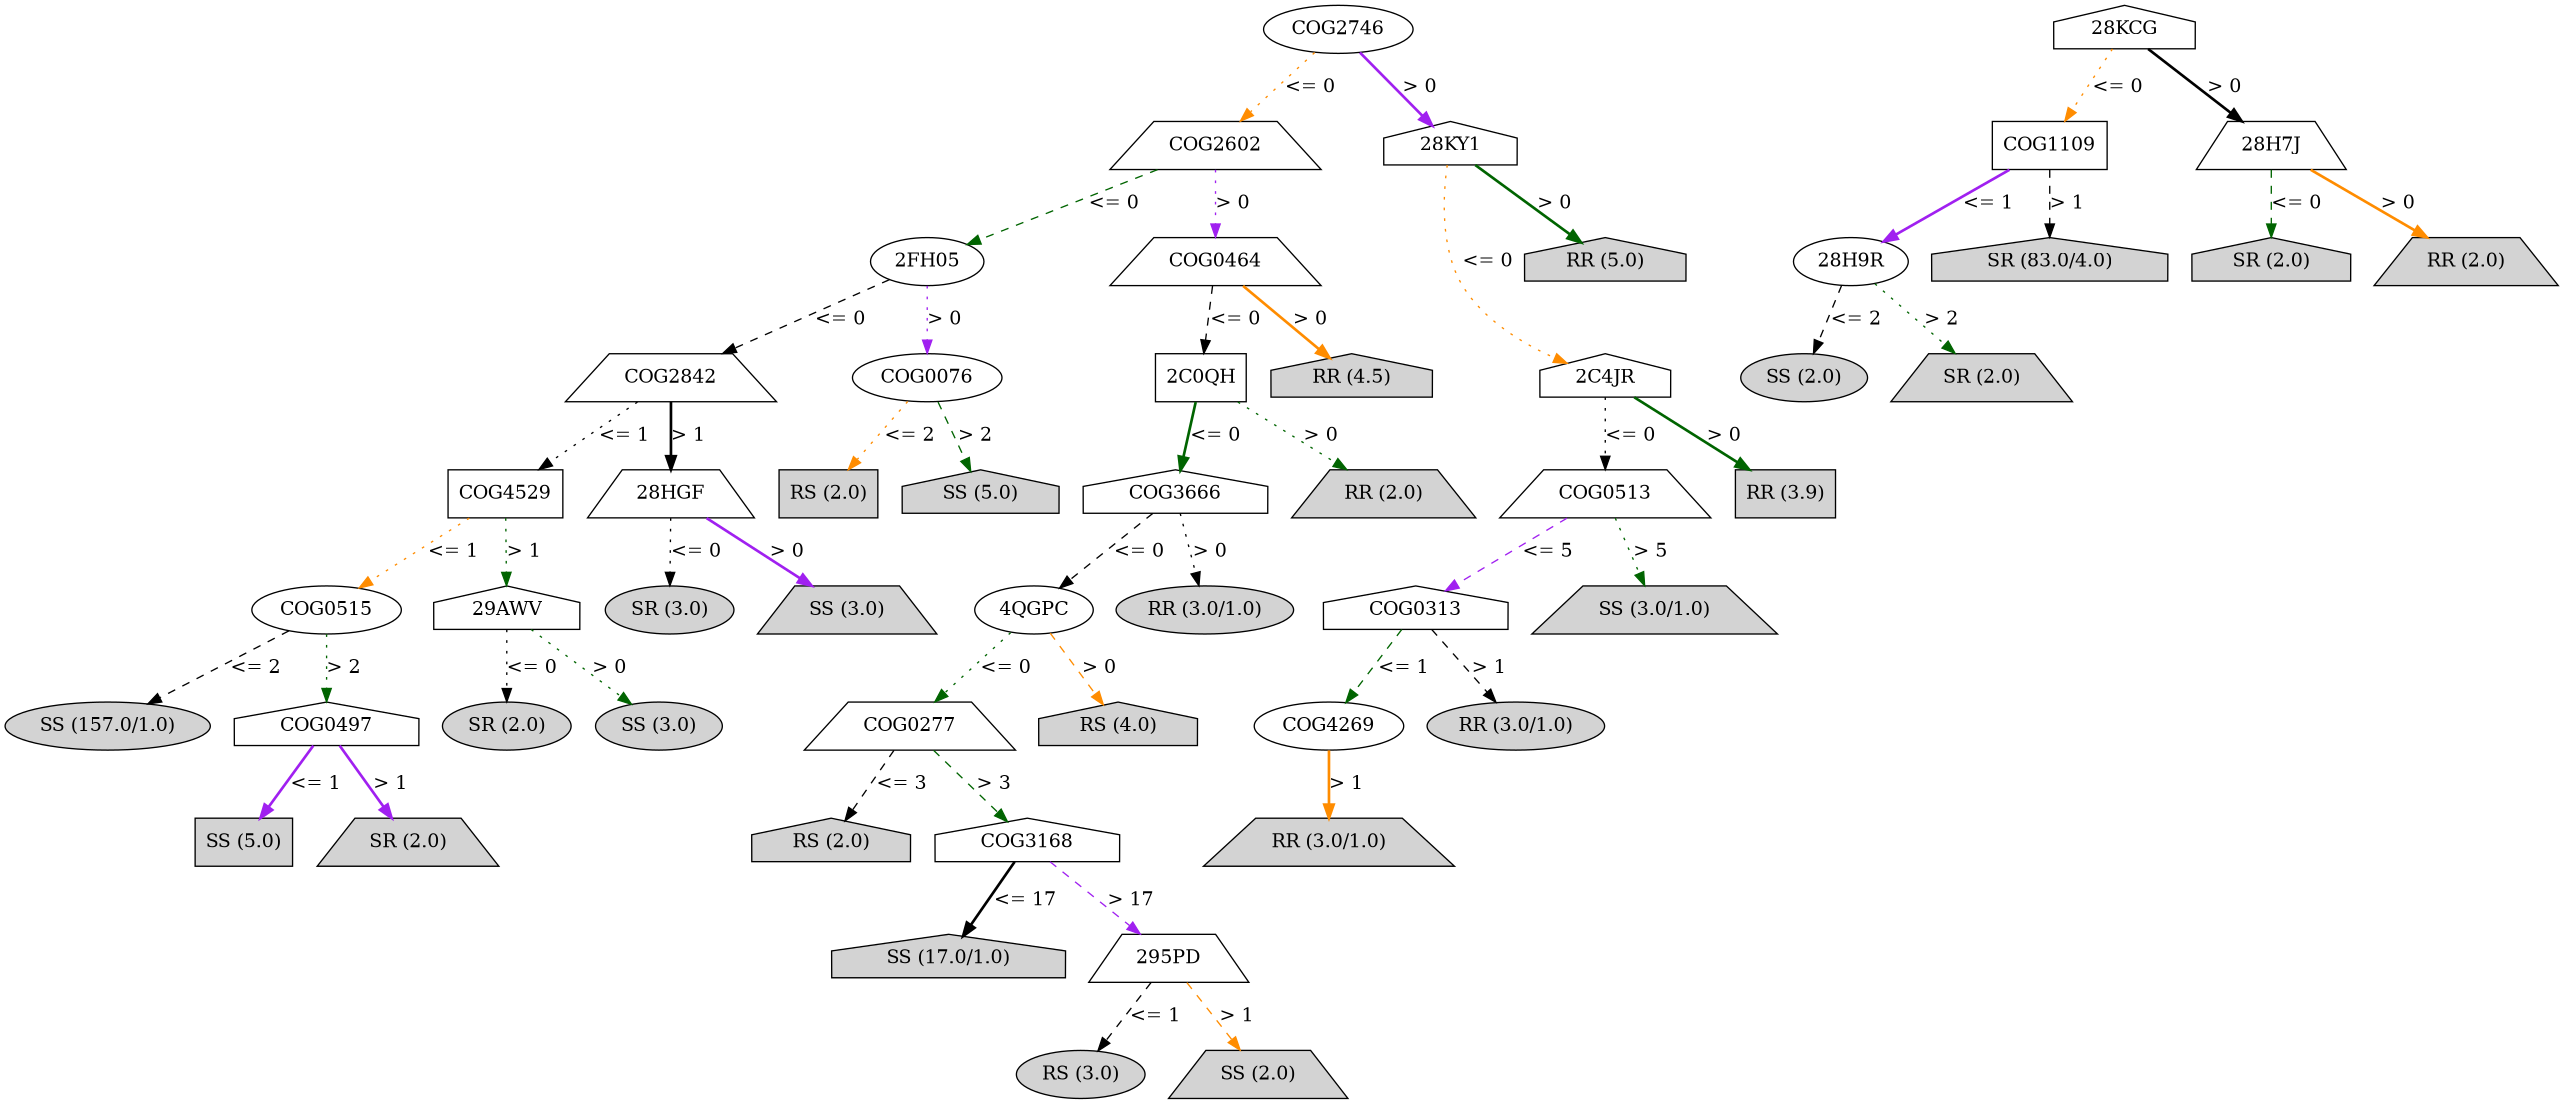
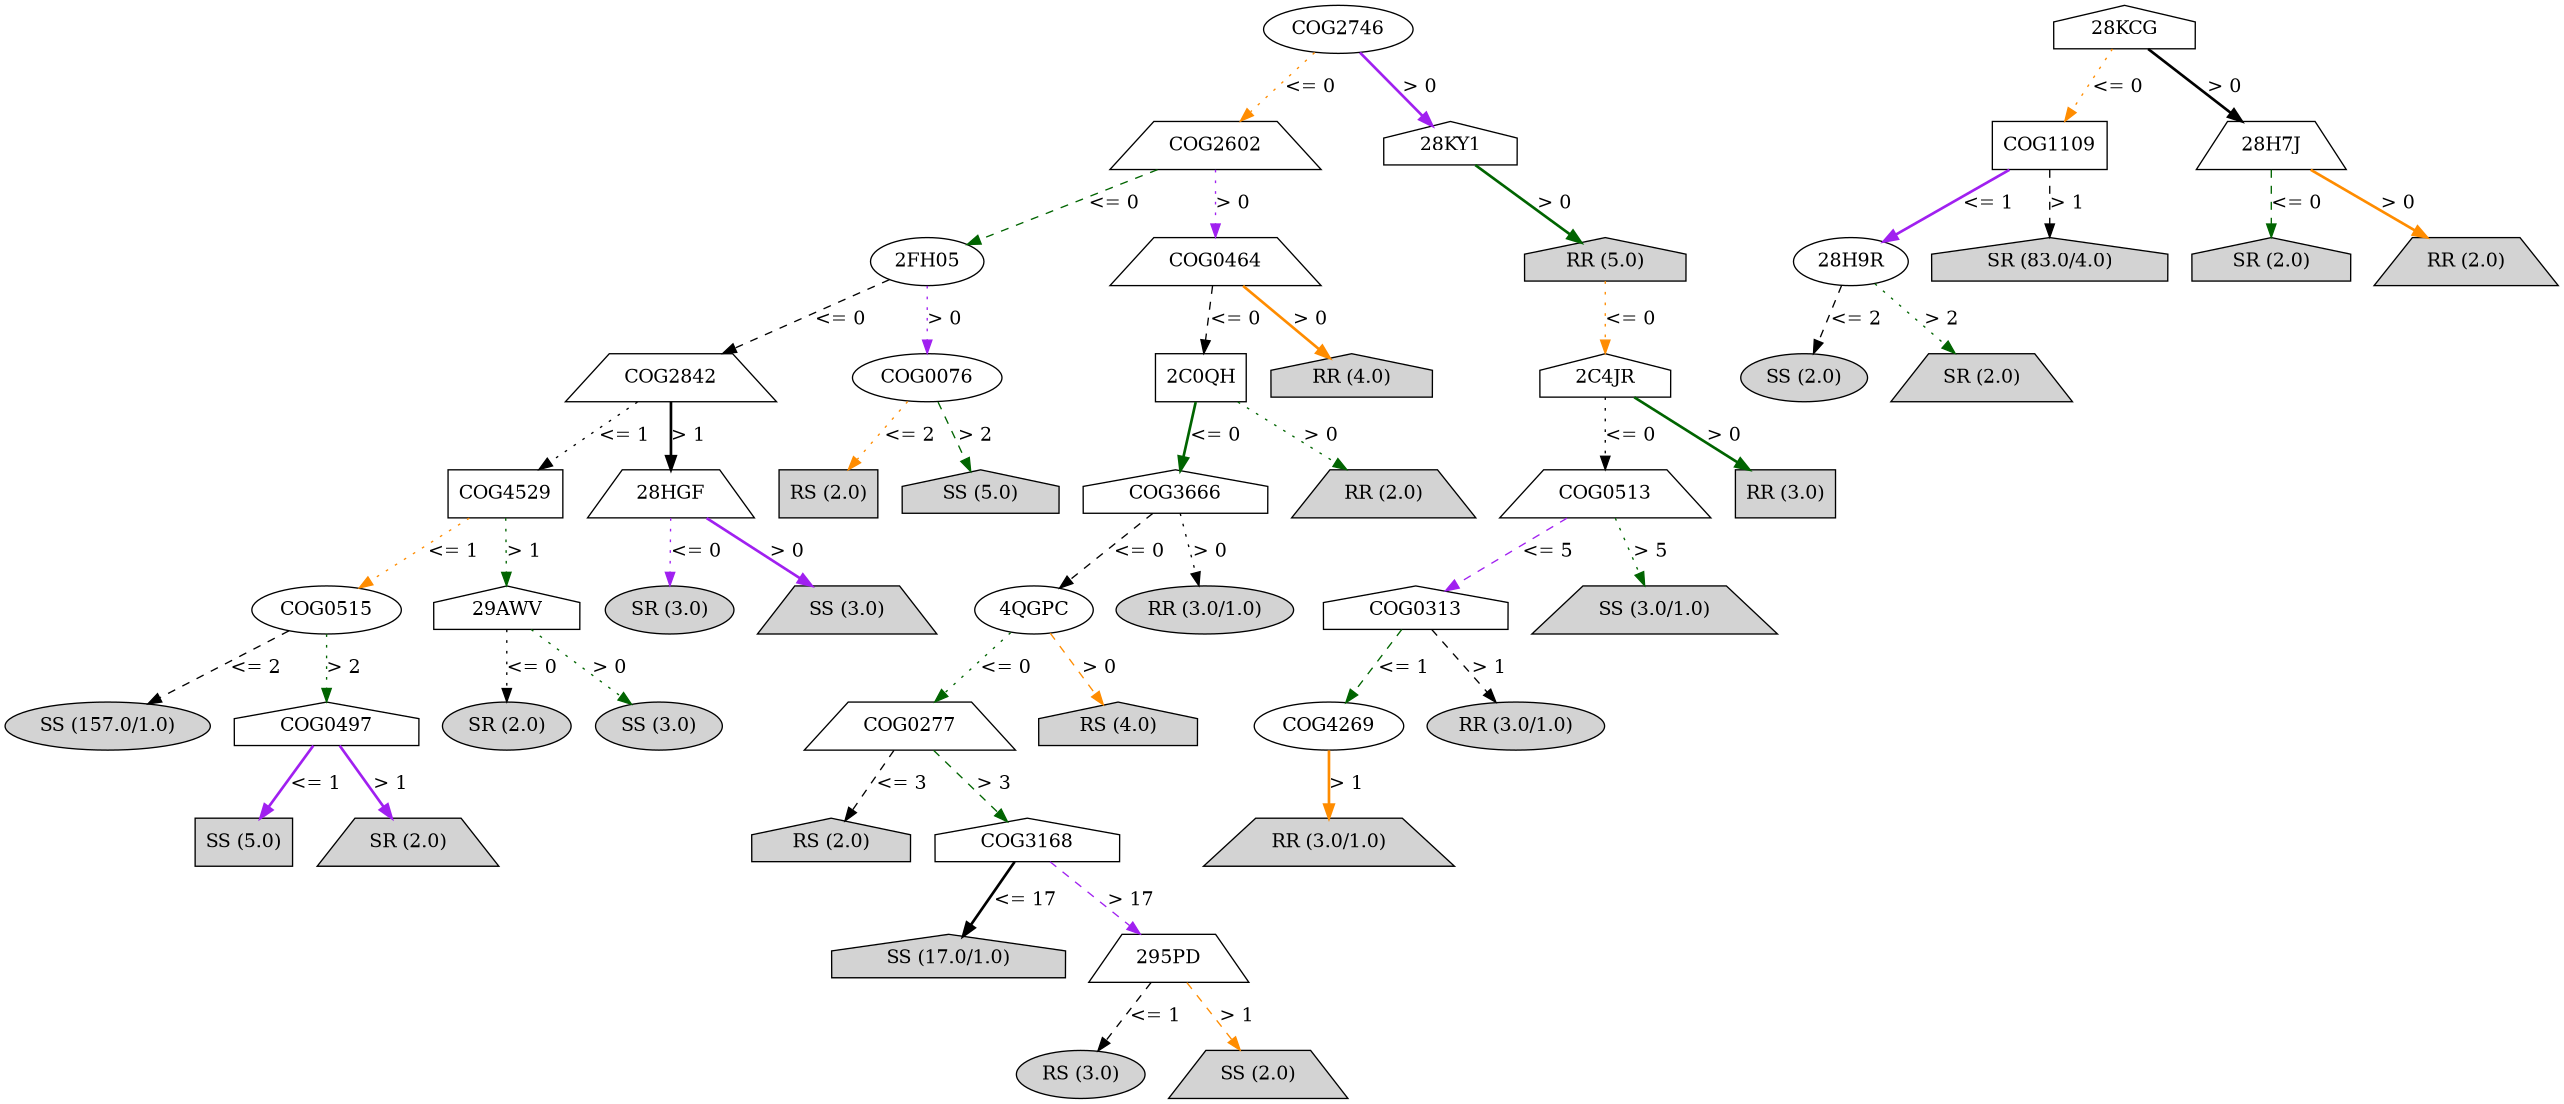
  digraph {
    node [shape=trapezium style=filled]
    edge [color=black style=dotted]
    n1 [label=COG2746 shape=ellipse style=""]
    n2 [label=COG2602 style=""]
    n3 [label="28KY1" shape=house style=""]
    n4 [label="2FH05" shape=ellipse style=""]
    n5 [label=COG0464 style=""]
    n6 [label="2C4JR" shape=house style=""]
    n7 [label="RR (5.0)" shape=house]
    n8 [label=COG2842 style=""]
    n9 [label=COG0076 shape=ellipse style=""]
    n10 [label="2C0QH" shape=box style=""]
-   n11 [label="RR (4.5)" shape=house]
+   n11 [label="RR (4.0)" shape=house]
    n12 [label=COG4529 shape=box style=""]
    n13 [label="28HGF" style=""]
    n14 [label="RS (2.0)" shape=box]
    n15 [label="SS (5.0)" shape=house]
    n16 [label=COG0515 shape=ellipse style=""]
    n17 [label="29AWV" shape=house style=""]
    n18 [label="SR (3.0)" shape=ellipse]
    n19 [label="SS (3.0)"]
    n20 [label="SS (157.0/1.0)" shape=ellipse]
    n21 [label=COG0497 shape=house style=""]
    n22 [label="SR (2.0)" shape=ellipse]
    n23 [label="SS (3.0)" shape=ellipse]
    n24 [label="SS (5.0)" shape=box]
    n25 [label="SR (2.0)"]
    n26 [label=COG3666 shape=house style=""]
    n27 [label="RR (2.0)"]
    n28 [label="4QGPC" shape=ellipse style=""]
    n29 [label="RR (3.0/1.0)" shape=ellipse]
    n30 [label=COG0277 style=""]
    n31 [label="RS (4.0)" shape=house]
    n32 [label="RS (2.0)" shape=house]
    n33 [label=COG3168 shape=house style=""]
    n34 [label="SS (17.0/1.0)" shape=house]
    n35 [label="295PD" style=""]
    n36 [label="RS (3.0)" shape=ellipse]
    n37 [label="SS (2.0)"]
    n38 [label=COG0513 style=""]
-   n39 [label="RR (3.9)" shape=box]
+   n39 [label="RR (3.0)" shape=box]
    n40 [label=COG0313 shape=house style=""]
    n41 [label="SS (3.0/1.0)"]
    n42 [label=COG4269 shape=ellipse style=""]
    n43 [label="RR (3.0/1.0)" shape=ellipse]
    n44 [label="RR (3.0/1.0)"]
    n45 [label="28KCG" shape=house style=""]
    n46 [label=COG1109 shape=box style=""]
    n47 [label="28H7J" style=""]
    n48 [label="28H9R" shape=ellipse style=""]
    n49 [label="SR (83.0/4.0)" shape=house]
    n50 [label="SR (2.0)" shape=house]
    n51 [label="RR (2.0)"]
    n52 [label="SS (2.0)" shape=ellipse]
    n53 [label="SR (2.0)"]
    n1 -> n2 [color=darkorange label="<= 0"]
    n1 -> n3 [color=purple label="> 0" style=bold]
    n2 -> n4 [color=darkgreen label="<= 0" style=dashed]
    n2 -> n5 [color=purple label="> 0"]
-   n3 -> n6 [color=darkorange label="<= 0"]
+   n7 -> n6 [color=darkorange label="<= 0"]
    n3 -> n7 [color=darkgreen label="> 0" style=bold]
    n4 -> n8 [label="<= 0" style=dashed]
    n4 -> n9 [color=purple label="> 0"]
    n5 -> n10 [label="<= 0" style=dashed]
    n5 -> n11 [color=darkorange label="> 0" style=bold]
    n6 -> n38 [label="<= 0"]
    n6 -> n39 [color=darkgreen label="> 0" style=bold]
    n8 -> n12 [label="<= 1"]
    n8 -> n13 [label="> 1" style=bold]
    n9 -> n14 [color=darkorange label="<= 2"]
    n9 -> n15 [color=darkgreen label="> 2" style=dashed]
    n10 -> n26 [color=darkgreen label="<= 0" style=bold]
    n10 -> n27 [color=darkgreen label="> 0"]
    n12 -> n16 [color=darkorange label="<= 1"]
    n12 -> n17 [color=darkgreen label="> 1"]
-   n13 -> n18 [label="<= 0"]
+   n13 -> n18 [color=purple label="<= 0"]
    n13 -> n19 [color=purple label="> 0" style=bold]
    n16 -> n20 [label="<= 2" style=dashed]
    n16 -> n21 [color=darkgreen label="> 2"]
    n17 -> n22 [label="<= 0"]
    n17 -> n23 [color=darkgreen label="> 0"]
    n21 -> n24 [color=purple label="<= 1" style=bold]
    n21 -> n25 [color=purple label="> 1" style=bold]
    n26 -> n28 [label="<= 0" style=dashed]
    n26 -> n29 [label="> 0"]
    n28 -> n30 [color=darkgreen label="<= 0"]
    n28 -> n31 [color=darkorange label="> 0" style=dashed]
    n30 -> n32 [label="<= 3" style=dashed]
    n30 -> n33 [color=darkgreen label="> 3" style=dashed]
    n33 -> n34 [label="<= 17" style=bold]
    n33 -> n35 [color=purple label="> 17" style=dashed]
    n35 -> n36 [label="<= 1" style=dashed]
    n35 -> n37 [color=darkorange label="> 1" style=dashed]
    n38 -> n40 [color=purple label="<= 5" style=dashed]
    n38 -> n41 [color=darkgreen label="> 5"]
    n40 -> n42 [color=darkgreen label="<= 1" style=dashed]
    n40 -> n43 [label="> 1" style=dashed]
    n42 -> n44 [color=darkorange label="> 1" style=bold]
    n45 -> n46 [color=darkorange label="<= 0"]
    n45 -> n47 [label="> 0" style=bold]
    n46 -> n48 [color=purple label="<= 1" style=bold]
    n46 -> n49 [label="> 1" style=dashed]
    n47 -> n50 [color=darkgreen label="<= 0" style=dashed]
    n47 -> n51 [color=darkorange label="> 0" style=bold]
    n48 -> n52 [label="<= 2" style=dashed]
    n48 -> n53 [color=darkgreen label="> 2"]
  }
